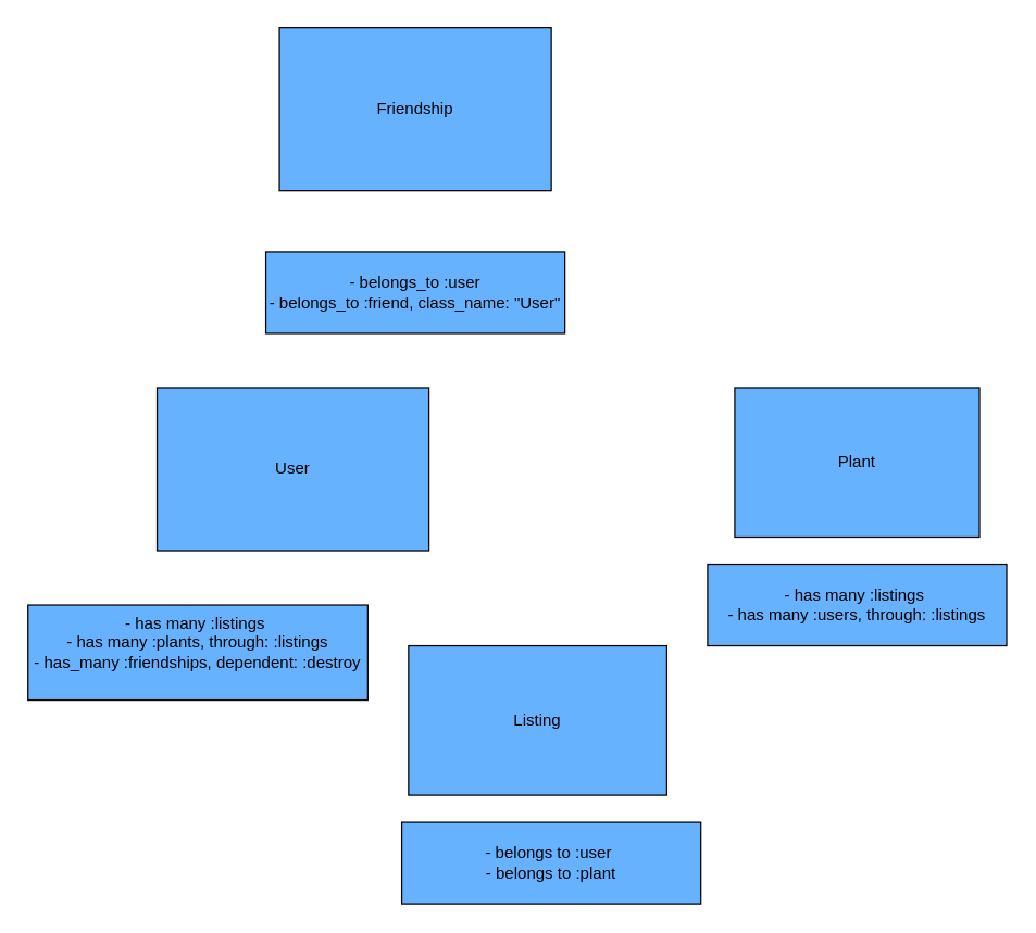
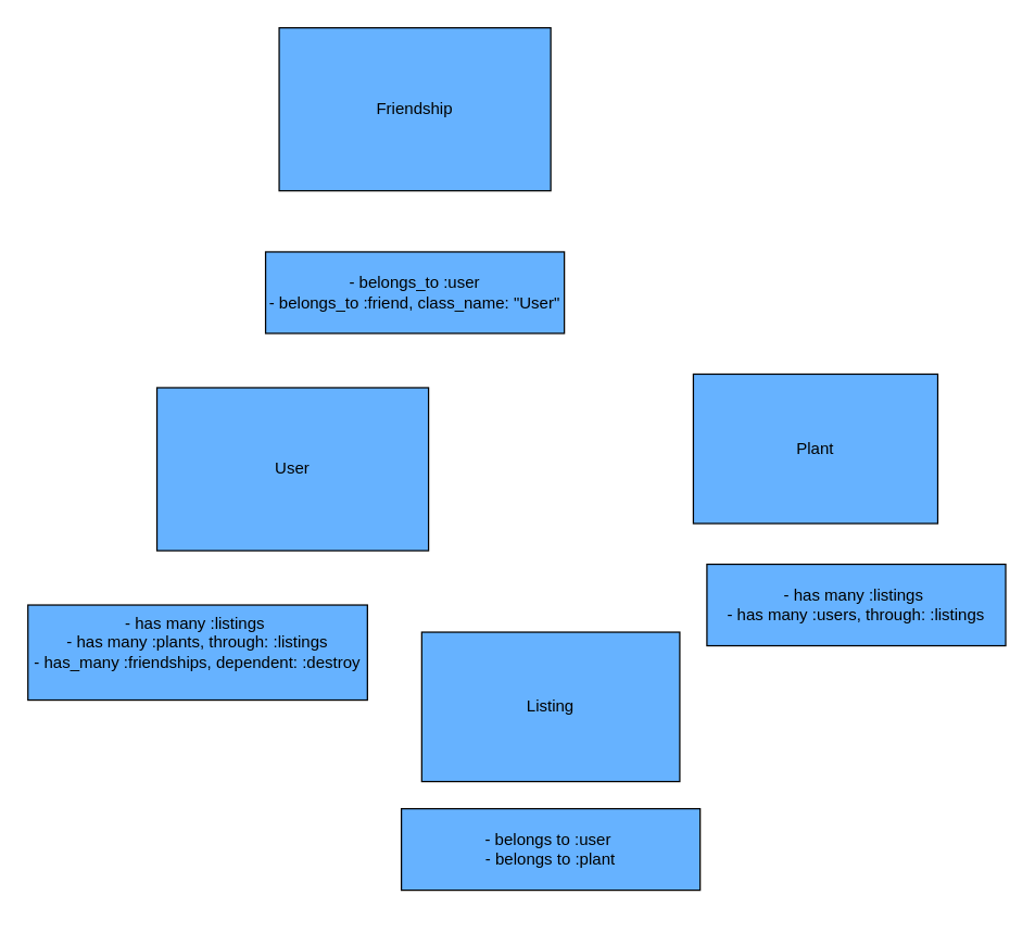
  <mxCell id="0" />
  <mxCell id="1" parent="0" />
  <mxCell id="2" value="User" style="whiteSpace=wrap;html=1;fillColor=#66B2FF;" parent="1" vertex="1"><mxGeometry x="115" y="285" width="200" height="120" as="geometry" /></mxCell>
- <mxCell id="3" value="Plant" style="whiteSpace=wrap;html=1;fillColor=#66B2FF;" parent="1" vertex="1"><mxGeometry x="540" y="285" width="180" height="110" as="geometry" /></mxCell>
- <mxCell id="4" value="Listing" style="whiteSpace=wrap;html=1;fillColor=#66B2FF;" parent="1" vertex="1"><mxGeometry x="300" y="475" width="190" height="110" as="geometry" /></mxCell>
+ <mxCell id="3" value="Plant" style="whiteSpace=wrap;html=1;fillColor=#66B2FF;" parent="1" vertex="1"><mxGeometry x="510" y="275" width="180" height="110" as="geometry" /></mxCell>
+ <mxCell id="4" value="Listing" style="whiteSpace=wrap;html=1;fillColor=#66B2FF;" parent="1" vertex="1"><mxGeometry x="310" y="465" width="190" height="110" as="geometry" /></mxCell>
  <mxCell id="5" value="&lt;font color=&quot;#000000&quot;&gt;- has many :listings&amp;nbsp;&lt;/font&gt;&lt;br&gt;&lt;font color=&quot;#000000&quot;&gt;- has many :plants, through: :listings&lt;br&gt;- has_many :friendships, dependent: :destroy&lt;br&gt;&lt;br&gt;&lt;/font&gt;" style="whiteSpace=wrap;html=1;fillColor=#66B2FF;" parent="1" vertex="1"><mxGeometry x="20" y="445" width="250" height="70" as="geometry" /></mxCell>
- <mxCell id="6" value="&lt;font color=&quot;#000000&quot;&gt;- belongs to :user&amp;nbsp;&lt;br&gt;- belongs to :plant&lt;br&gt;&lt;/font&gt;" style="whiteSpace=wrap;html=1;fillColor=#66B2FF;" parent="1" vertex="1"><mxGeometry x="295" y="605" width="220" height="60" as="geometry" /></mxCell>
+ <mxCell id="6" value="&lt;font color=&quot;#000000&quot;&gt;- belongs to :user&amp;nbsp;&lt;br&gt;- belongs to :plant&lt;br&gt;&lt;/font&gt;" style="whiteSpace=wrap;html=1;fillColor=#66B2FF;" parent="1" vertex="1"><mxGeometry x="295" y="595" width="220" height="60" as="geometry" /></mxCell>
  <mxCell id="7" value="&lt;font color=&quot;#000000&quot;&gt;- has many :listings&amp;nbsp;&lt;/font&gt;&lt;br&gt;&lt;font color=&quot;#000000&quot;&gt;- has many :users, through: :listings&lt;/font&gt;" style="whiteSpace=wrap;html=1;fillColor=#66B2FF;" parent="1" vertex="1"><mxGeometry x="520" y="415" width="220" height="60" as="geometry" /></mxCell>
  <mxCell id="8" value="Friendship" style="whiteSpace=wrap;html=1;fillColor=#66B2FF;" parent="1" vertex="1"><mxGeometry x="205" y="20" width="200" height="120" as="geometry" /></mxCell>
  <mxCell id="9" value="&lt;font color=&quot;#000000&quot;&gt;- belongs_to :user&lt;br&gt;- belongs_to :friend, class_name: &quot;User&quot;&lt;br&gt;&lt;/font&gt;" style="whiteSpace=wrap;html=1;fillColor=#66B2FF;" parent="1" vertex="1"><mxGeometry x="195" y="185" width="220" height="60" as="geometry" /></mxCell>
